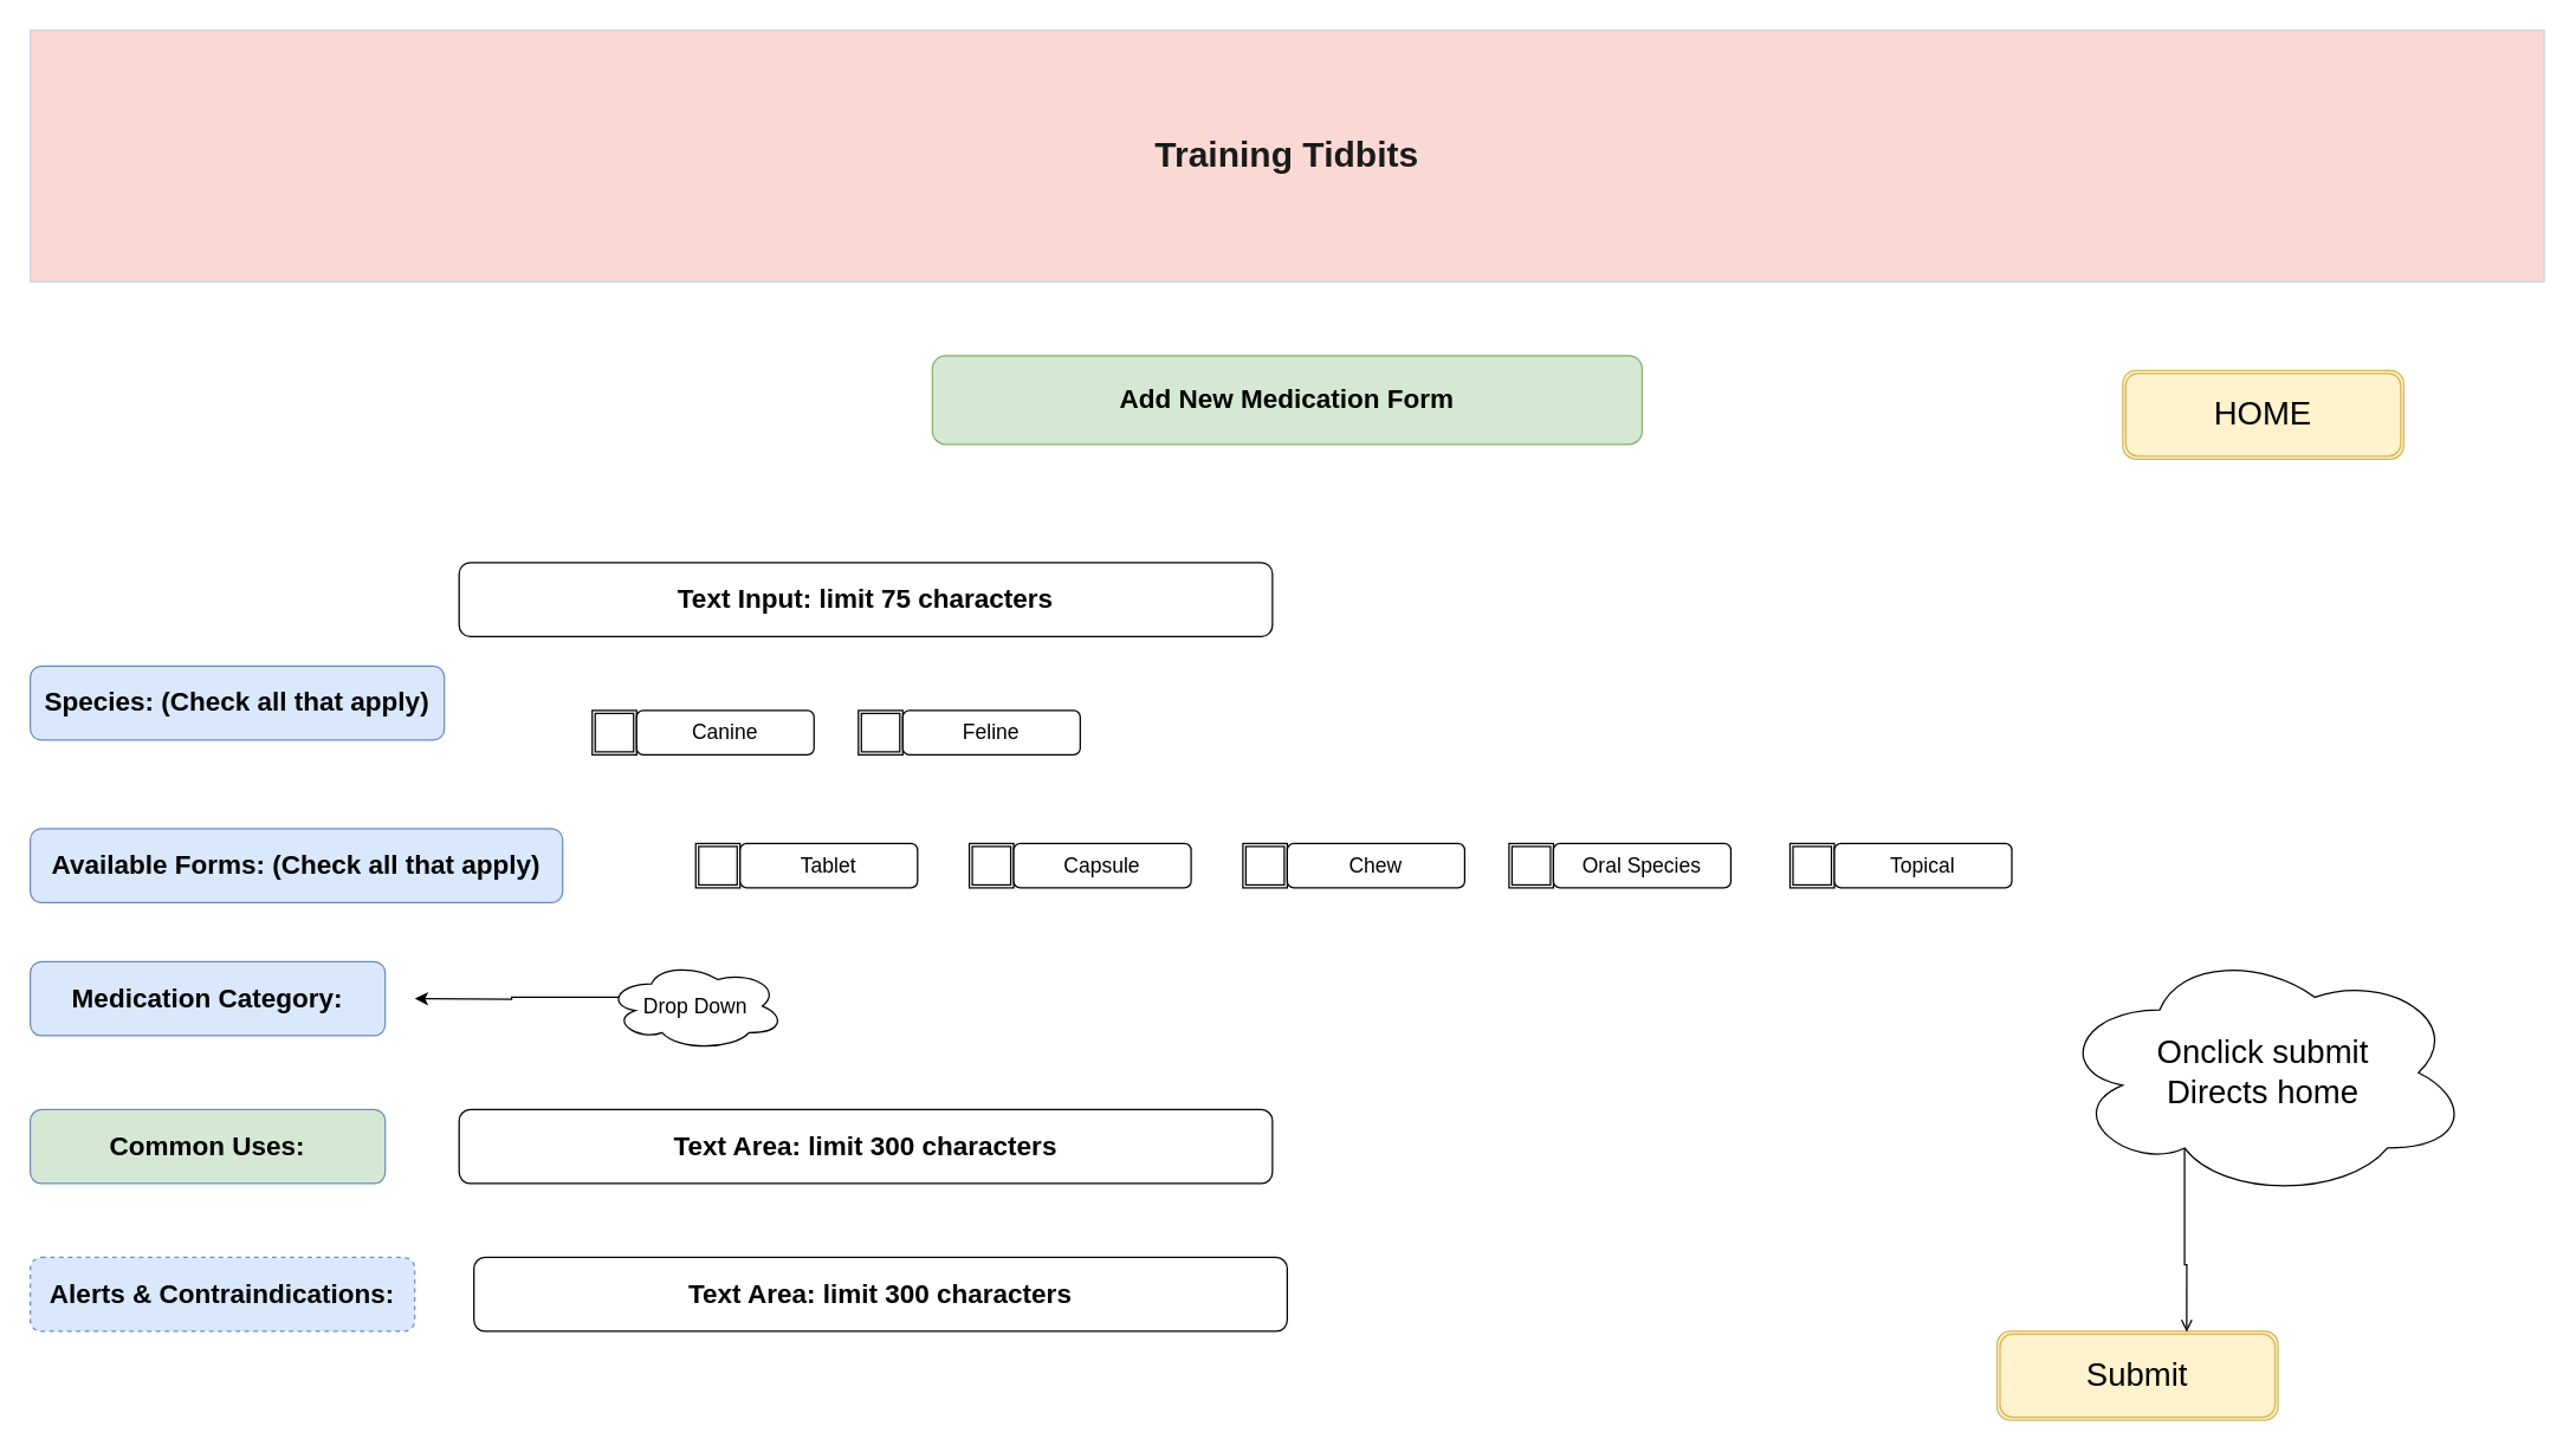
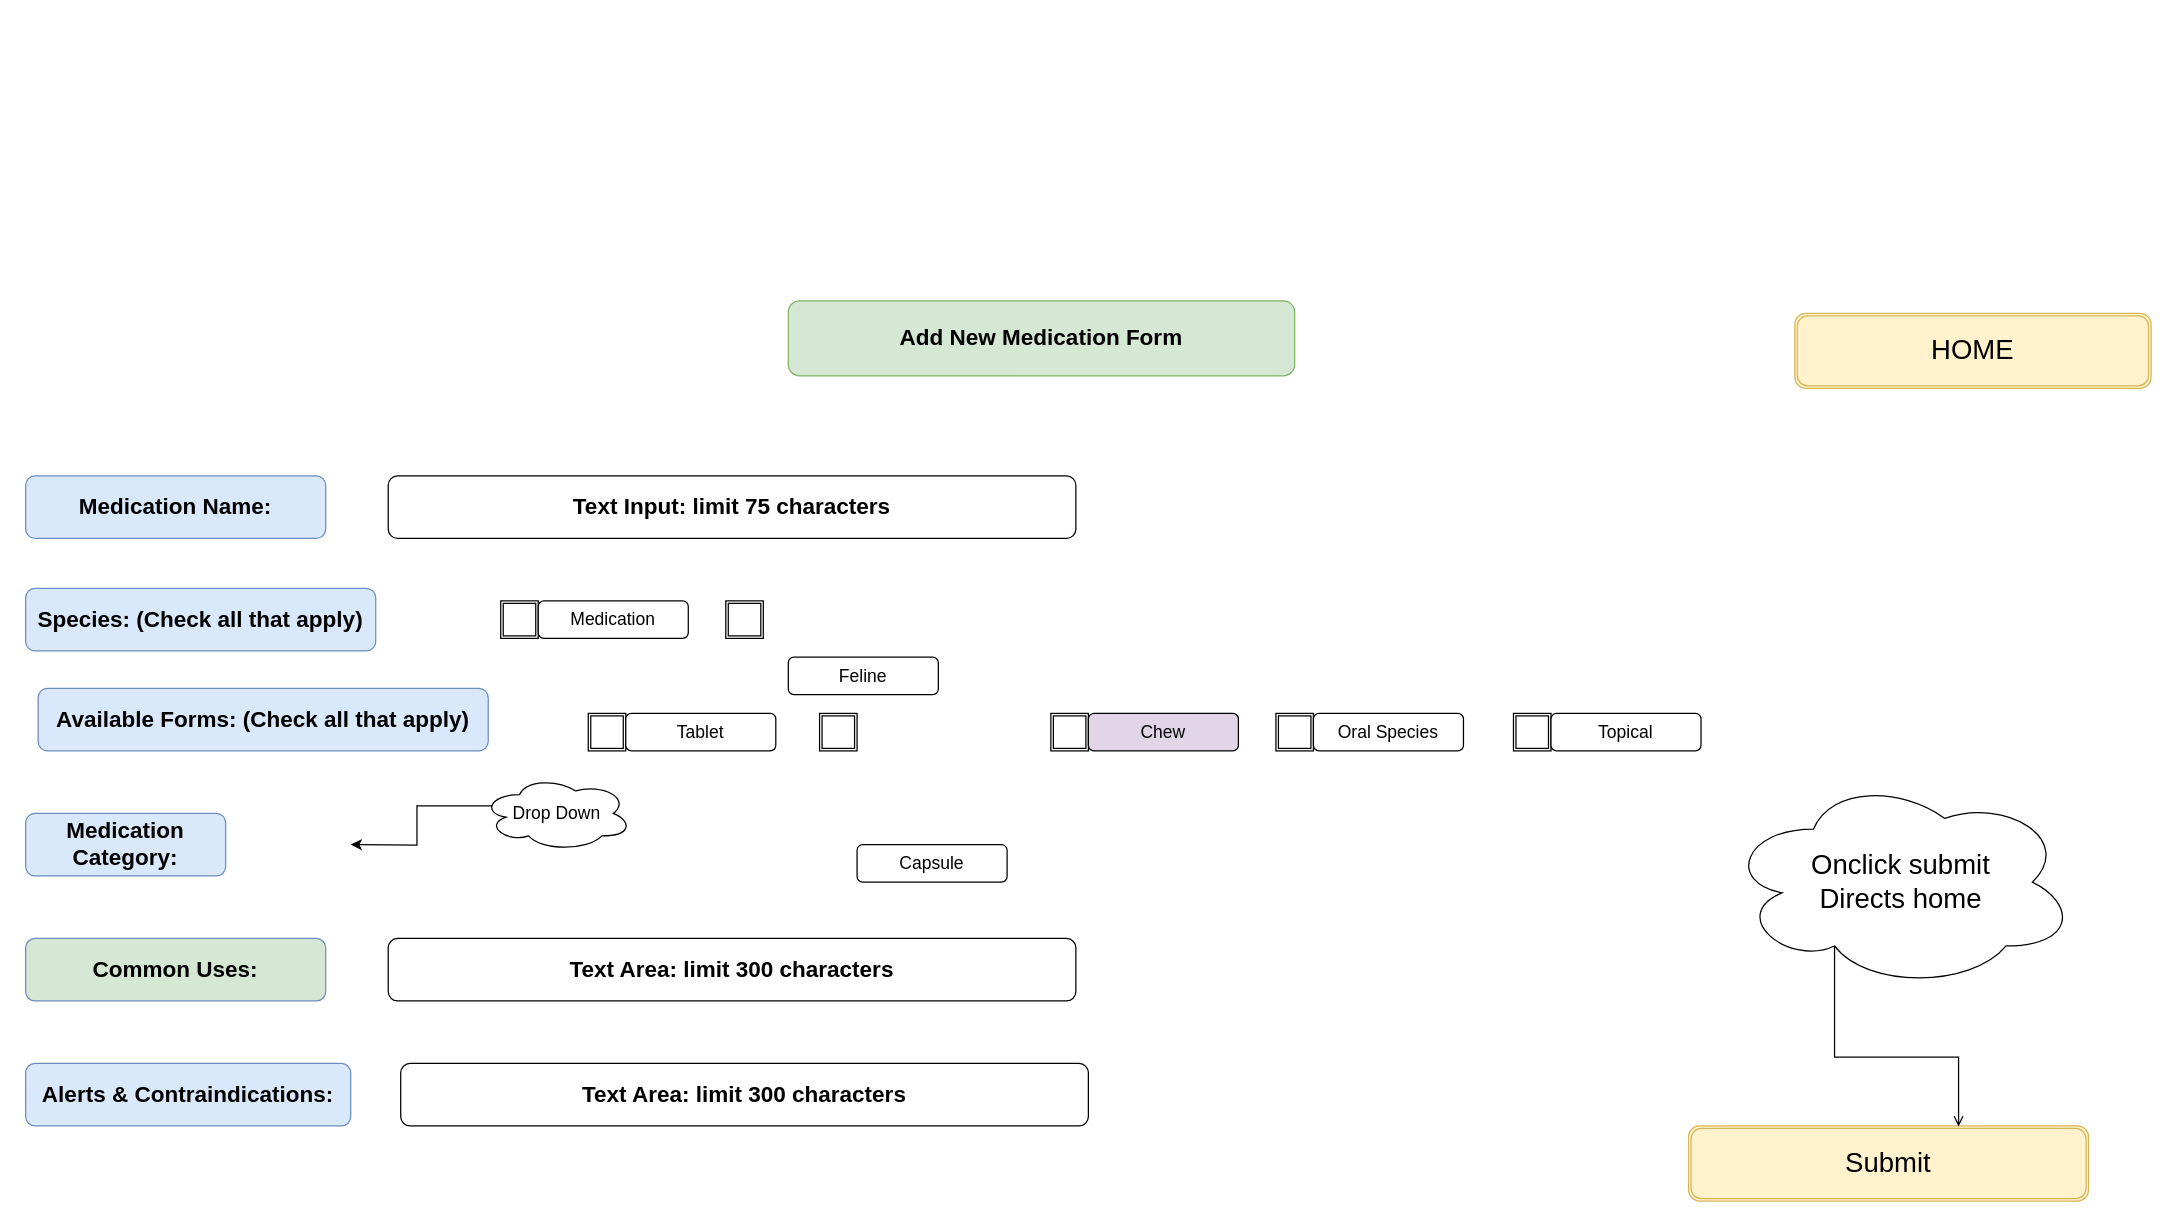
  <mxCell id="0" />
  <mxCell id="1" parent="0" />
- <mxCell id="2" value="&lt;h1 style=&quot;&quot;&gt;Training Tidbits&lt;/h1&gt;" style="whiteSpace=wrap;html=1;fillColor=#FAD9D5;strokeColor=#D0CEE2;fontColor=#1A1A1A;fontStyle=1;fontFamily=Helvetica;" vertex="1" parent="1"><mxGeometry y="20" width="1700" height="170" as="geometry" x="20" /></mxCell>
- <mxCell id="3" value="&lt;h2&gt;Add New Medication Form&lt;/h2&gt;" style="rounded=1;whiteSpace=wrap;html=1;fillColor=#d5e8d4;strokeColor=#82b366;" vertex="1" parent="1"><mxGeometry x="630" y="240" width="480" height="60" as="geometry" /></mxCell>
- <mxCell id="5" value="&lt;h2&gt;Species: (Check all that apply)&lt;/h2&gt;" style="rounded=1;whiteSpace=wrap;html=1;fillColor=#dae8fc;strokeColor=#6c8ebf;" vertex="1" parent="1"><mxGeometry x="20" y="450" width="280" height="50" as="geometry" /></mxCell>
- <mxCell id="6" value="&lt;h2&gt;Available Forms: (Check all that apply)&lt;/h2&gt;" style="rounded=1;whiteSpace=wrap;html=1;fillColor=#dae8fc;strokeColor=#6c8ebf;" vertex="1" parent="1"><mxGeometry y="560" width="360" height="50" as="geometry" x="20" /></mxCell>
- <mxCell id="7" value="&lt;h2&gt;Medication Category:&lt;/h2&gt;" style="rounded=1;whiteSpace=wrap;html=1;fillColor=#dae8fc;strokeColor=#6c8ebf;" vertex="1" parent="1"><mxGeometry y="650" width="240" height="50" as="geometry" x="20" /></mxCell>
+ <mxCell id="3" value="&lt;h2&gt;Add New Medication Form&lt;/h2&gt;" style="rounded=1;whiteSpace=wrap;html=1;fillColor=#d5e8d4;strokeColor=#82b366;" vertex="1" parent="1"><mxGeometry x="630" y="240" width="405" height="60" as="geometry" /></mxCell>
+ <mxCell id="4" value="&lt;h2&gt;Medication Name:&lt;/h2&gt;" style="rounded=1;whiteSpace=wrap;html=1;fillColor=#dae8fc;strokeColor=#6c8ebf;" vertex="1" parent="1"><mxGeometry y="380" width="240" height="50" as="geometry" x="20" /></mxCell>
+ <mxCell id="5" value="&lt;h2&gt;Species: (Check all that apply)&lt;/h2&gt;" style="rounded=1;whiteSpace=wrap;html=1;fillColor=#dae8fc;strokeColor=#6c8ebf;" vertex="1" parent="1"><mxGeometry y="470" width="280" height="50" as="geometry" x="20" /></mxCell>
+ <mxCell id="6" value="&lt;h2&gt;Available Forms: (Check all that apply)&lt;/h2&gt;" style="rounded=1;whiteSpace=wrap;html=1;fillColor=#dae8fc;strokeColor=#6c8ebf;" vertex="1" parent="1"><mxGeometry x="30" y="550" width="360" height="50" as="geometry" /></mxCell>
+ <mxCell id="7" value="&lt;h2&gt;Medication Category:&lt;/h2&gt;" style="rounded=1;whiteSpace=wrap;html=1;fillColor=#dae8fc;strokeColor=#6c8ebf;" vertex="1" parent="1"><mxGeometry x="20" y="650" width="160" height="50" as="geometry" /></mxCell>
  <mxCell id="8" value="&lt;h2&gt;Common Uses:&lt;/h2&gt;" style="rounded=1;whiteSpace=wrap;html=1;fillColor=#d5e8d4;strokeColor=#6c8ebf;" vertex="1" parent="1"><mxGeometry y="750" width="240" height="50" as="geometry" x="20" /></mxCell>
  <mxCell id="9" value="" style="shape=ext;double=1;whiteSpace=wrap;html=1;aspect=fixed;fontSize=20;" vertex="1" parent="1"><mxGeometry x="400" y="480" width="30" height="30" as="geometry" /></mxCell>
  <mxCell id="10" value="" style="shape=ext;double=1;whiteSpace=wrap;html=1;aspect=fixed;fontSize=20;" vertex="1" parent="1"><mxGeometry x="580" y="480" width="30" height="30" as="geometry" /></mxCell>
  <mxCell id="11" value="" style="shape=ext;double=1;whiteSpace=wrap;html=1;aspect=fixed;fontSize=20;" vertex="1" parent="1"><mxGeometry x="1210" y="570" width="30" height="30" as="geometry" /></mxCell>
  <mxCell id="12" value="" style="shape=ext;double=1;whiteSpace=wrap;html=1;aspect=fixed;fontSize=20;" vertex="1" parent="1"><mxGeometry x="1020" y="570" width="30" height="30" as="geometry" /></mxCell>
  <mxCell id="13" value="" style="shape=ext;double=1;whiteSpace=wrap;html=1;aspect=fixed;fontSize=20;" vertex="1" parent="1"><mxGeometry x="840" y="570" width="30" height="30" as="geometry" /></mxCell>
  <mxCell id="14" value="" style="shape=ext;double=1;whiteSpace=wrap;html=1;aspect=fixed;fontSize=20;" vertex="1" parent="1"><mxGeometry x="655" y="570" width="30" height="30" as="geometry" /></mxCell>
  <mxCell id="15" value="" style="shape=ext;double=1;whiteSpace=wrap;html=1;aspect=fixed;fontSize=20;" vertex="1" parent="1"><mxGeometry x="470" y="570" width="30" height="30" as="geometry" /></mxCell>
- <mxCell id="16" value="&lt;h2&gt;Alerts &amp;amp; Contraindications:&lt;/h2&gt;" style="rounded=1;whiteSpace=wrap;html=1;fillColor=#dae8fc;strokeColor=#6c8ebf;dashed=1;" vertex="1" parent="1"><mxGeometry y="850" width="260" height="50" as="geometry" x="20" /></mxCell>
+ <mxCell id="16" value="&lt;h2&gt;Alerts &amp;amp; Contraindications:&lt;/h2&gt;" style="rounded=1;whiteSpace=wrap;html=1;fillColor=#dae8fc;strokeColor=#6c8ebf;" vertex="1" parent="1"><mxGeometry y="850" width="260" height="50" as="geometry" x="20" /></mxCell>
  <mxCell id="17" value="&lt;h2&gt;Text Input: limit 75 characters&lt;/h2&gt;" style="rounded=1;whiteSpace=wrap;html=1;" vertex="1" parent="1"><mxGeometry x="310" y="380" width="550" height="50" as="geometry" /></mxCell>
- <mxCell id="18" value="Canine" style="rounded=1;whiteSpace=wrap;html=1;fontSize=14;" vertex="1" parent="1"><mxGeometry x="430" y="480" width="120" height="30" as="geometry" /></mxCell>
- <mxCell id="19" value="Feline" style="rounded=1;whiteSpace=wrap;html=1;fontSize=14;" vertex="1" parent="1"><mxGeometry x="610" y="480" width="120" height="30" as="geometry" /></mxCell>
+ <mxCell id="18" value="Medication" style="rounded=1;whiteSpace=wrap;html=1;fontSize=14;" vertex="1" parent="1"><mxGeometry x="430" y="480" width="120" height="30" as="geometry" /></mxCell>
+ <mxCell id="19" value="Feline" style="rounded=1;whiteSpace=wrap;html=1;fontSize=14;" vertex="1" parent="1"><mxGeometry x="630" y="525" width="120" height="30" as="geometry" /></mxCell>
  <mxCell id="20" value="Tablet" style="rounded=1;whiteSpace=wrap;html=1;fontSize=14;" vertex="1" parent="1"><mxGeometry x="500" y="570" width="120" height="30" as="geometry" /></mxCell>
- <mxCell id="21" value="Capsule" style="rounded=1;whiteSpace=wrap;html=1;fontSize=14;" vertex="1" parent="1"><mxGeometry x="685" y="570" width="120" height="30" as="geometry" /></mxCell>
- <mxCell id="22" value="Chew" style="rounded=1;whiteSpace=wrap;html=1;fontSize=14;" vertex="1" parent="1"><mxGeometry x="870" y="570" width="120" height="30" as="geometry" /></mxCell>
+ <mxCell id="21" value="Capsule" style="rounded=1;whiteSpace=wrap;html=1;fontSize=14;" vertex="1" parent="1"><mxGeometry x="685" y="675" width="120" height="30" as="geometry" /></mxCell>
+ <mxCell id="22" value="Chew" style="rounded=1;whiteSpace=wrap;html=1;fontSize=14;fillColor=#e1d5e7;" vertex="1" parent="1"><mxGeometry x="870" y="570" width="120" height="30" as="geometry" /></mxCell>
  <mxCell id="23" value="Topical" style="rounded=1;whiteSpace=wrap;html=1;fontSize=14;" vertex="1" parent="1"><mxGeometry x="1240" y="570" width="120" height="30" as="geometry" /></mxCell>
  <mxCell id="24" value="Oral Species" style="rounded=1;whiteSpace=wrap;html=1;fontSize=14;" vertex="1" parent="1"><mxGeometry x="1050" y="570" width="120" height="30" as="geometry" /></mxCell>
  <mxCell id="25" style="edgeStyle=orthogonalEdgeStyle;rounded=0;orthogonalLoop=1;jettySize=auto;html=1;exitX=0.07;exitY=0.4;exitDx=0;exitDy=0;exitPerimeter=0;fontSize=22;" edge="1" parent="1" source="26"><mxGeometry relative="1" as="geometry"><mxPoint x="280" y="674.909" as="targetPoint" /></mxGeometry></mxCell>
- <mxCell id="26" value="Drop Down" style="ellipse;shape=cloud;whiteSpace=wrap;html=1;fontSize=14;" vertex="1" parent="1"><mxGeometry x="410" y="650" width="120" height="60" as="geometry" /></mxCell>
+ <mxCell id="26" value="Drop Down" style="ellipse;shape=cloud;whiteSpace=wrap;html=1;fontSize=14;" vertex="1" parent="1"><mxGeometry x="385" y="620" width="120" height="60" as="geometry" /></mxCell>
  <mxCell id="27" value="&lt;h2&gt;Text Area: limit 300 characters&lt;/h2&gt;" style="rounded=1;whiteSpace=wrap;html=1;" vertex="1" parent="1"><mxGeometry x="310" y="750" width="550" height="50" as="geometry" /></mxCell>
  <mxCell id="28" value="&lt;h2&gt;Text Area: limit 300 characters&lt;/h2&gt;" style="rounded=1;whiteSpace=wrap;html=1;" vertex="1" parent="1"><mxGeometry x="320" y="850" width="550" height="50" as="geometry" /></mxCell>
- <mxCell id="29" value="&lt;font style=&quot;font-size: 22px;&quot;&gt;Submit&lt;/font&gt;" style="shape=ext;double=1;rounded=1;whiteSpace=wrap;html=1;fontSize=14;fillColor=#fff2cc;strokeColor=#d6b656;" vertex="1" parent="1"><mxGeometry x="1350" y="900" width="190" height="60" as="geometry" /></mxCell>
+ <mxCell id="29" value="&lt;font style=&quot;font-size: 22px;&quot;&gt;Submit&lt;/font&gt;" style="shape=ext;double=1;rounded=1;whiteSpace=wrap;html=1;fontSize=14;fillColor=#fff2cc;strokeColor=#d6b656;" vertex="1" parent="1"><mxGeometry x="1350" y="900" width="320" height="60" as="geometry" /></mxCell>
  <mxCell id="30" style="edgeStyle=orthogonalEdgeStyle;rounded=0;orthogonalLoop=1;jettySize=auto;html=1;exitX=0.31;exitY=0.8;exitDx=0;exitDy=0;exitPerimeter=0;entryX=0.675;entryY=0.006;entryDx=0;entryDy=0;entryPerimeter=0;fontSize=22;endArrow=open;" edge="1" parent="1" source="31" target="29"><mxGeometry relative="1" as="geometry" /></mxCell>
- <mxCell id="31" value="Onclick submit&lt;br&gt;Directs home" style="ellipse;shape=cloud;whiteSpace=wrap;html=1;fontSize=22;" vertex="1" parent="1"><mxGeometry x="1390" y="640" width="280" height="170" as="geometry" /></mxCell>
- <mxCell id="32" value="&lt;span style=&quot;font-size: 22px;&quot;&gt;HOME&lt;/span&gt;" style="shape=ext;double=1;rounded=1;whiteSpace=wrap;html=1;fontSize=14;fillColor=#fff2cc;strokeColor=#d6b656;" vertex="1" parent="1"><mxGeometry x="1435" y="250" width="190" height="60" as="geometry" /></mxCell>
+ <mxCell id="31" value="Onclick submit&lt;br&gt;Directs home" style="ellipse;shape=cloud;whiteSpace=wrap;html=1;fontSize=22;" vertex="1" parent="1"><mxGeometry x="1380" y="620" width="280" height="170" as="geometry" /></mxCell>
+ <mxCell id="32" value="&lt;span style=&quot;font-size: 22px;&quot;&gt;HOME&lt;/span&gt;" style="shape=ext;double=1;rounded=1;whiteSpace=wrap;html=1;fontSize=14;fillColor=#fff2cc;strokeColor=#d6b656;" vertex="1" parent="1"><mxGeometry x="1435" y="250" width="285" height="60" as="geometry" /></mxCell>
